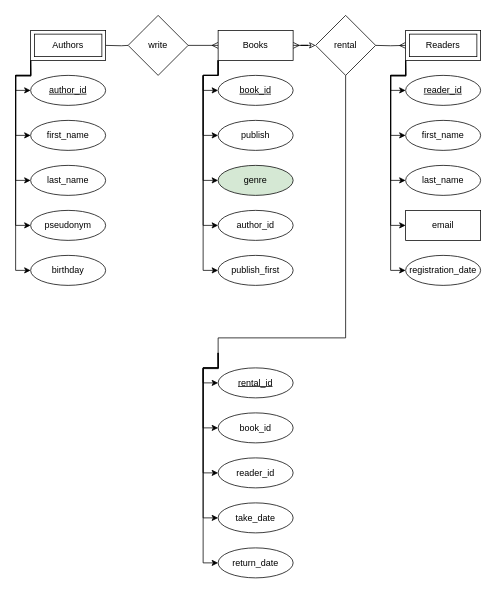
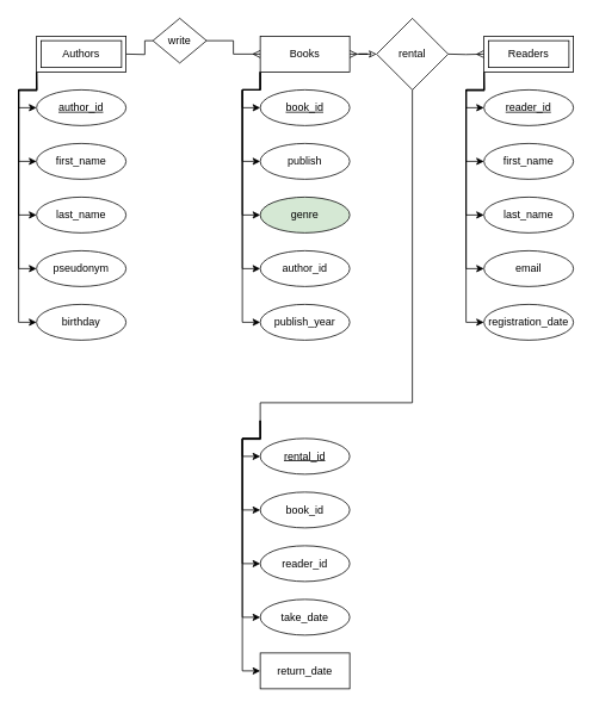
  <mxCell id="0" />
  <mxCell id="1" parent="0" />
  <mxCell id="2" style="edgeStyle=orthogonalEdgeStyle;rounded=0;orthogonalLoop=1;jettySize=auto;html=1;exitX=0;exitY=1;exitDx=0;exitDy=0;entryX=0;entryY=0.5;entryDx=0;entryDy=0;" parent="1" source="9" target="10" edge="1"><mxGeometry relative="1" as="geometry" /></mxCell>
  <mxCell id="3" style="edgeStyle=orthogonalEdgeStyle;rounded=0;orthogonalLoop=1;jettySize=auto;html=1;exitX=0;exitY=1;exitDx=0;exitDy=0;entryX=0;entryY=0.5;entryDx=0;entryDy=0;" parent="1" source="9" target="11" edge="1"><mxGeometry relative="1" as="geometry"><Array as="points"><mxPoint x="290" y="100" /><mxPoint x="270" y="100" /><mxPoint x="270" y="180" /></Array></mxGeometry></mxCell>
  <mxCell id="4" style="edgeStyle=orthogonalEdgeStyle;rounded=0;orthogonalLoop=1;jettySize=auto;html=1;exitX=0;exitY=1;exitDx=0;exitDy=0;entryX=0;entryY=0.5;entryDx=0;entryDy=0;" parent="1" source="9" target="12" edge="1"><mxGeometry relative="1" as="geometry"><Array as="points"><mxPoint x="290" y="100" /><mxPoint x="270" y="100" /><mxPoint x="270" y="240" /></Array></mxGeometry></mxCell>
  <mxCell id="5" style="edgeStyle=orthogonalEdgeStyle;rounded=0;orthogonalLoop=1;jettySize=auto;html=1;exitX=0;exitY=1;exitDx=0;exitDy=0;entryX=0;entryY=0.5;entryDx=0;entryDy=0;" parent="1" source="9" target="13" edge="1"><mxGeometry relative="1" as="geometry"><Array as="points"><mxPoint x="290" y="100" /><mxPoint x="270" y="100" /><mxPoint x="270" y="300" /></Array></mxGeometry></mxCell>
  <mxCell id="6" style="edgeStyle=orthogonalEdgeStyle;rounded=0;orthogonalLoop=1;jettySize=auto;html=1;exitX=0;exitY=1;exitDx=0;exitDy=0;entryX=0;entryY=0.5;entryDx=0;entryDy=0;" parent="1" source="9" target="14" edge="1"><mxGeometry relative="1" as="geometry"><Array as="points"><mxPoint x="290" y="100" /><mxPoint x="270" y="100" /><mxPoint x="270" y="360" /></Array></mxGeometry></mxCell>
  <mxCell id="7" style="edgeStyle=orthogonalEdgeStyle;rounded=0;orthogonalLoop=1;jettySize=auto;html=1;exitX=0;exitY=0.5;exitDx=0;exitDy=0;entryX=1;entryY=0.5;entryDx=0;entryDy=0;endArrow=none;endFill=0;startArrow=ERmany;startFill=0;" parent="1" source="9" target="37" edge="1"><mxGeometry relative="1" as="geometry" /></mxCell>
  <mxCell id="8" value="" style="edgeStyle=orthogonalEdgeStyle;rounded=0;orthogonalLoop=1;jettySize=auto;html=1;endArrow=classic;endFill=0;startArrow=ERmany;startFill=0;" parent="1" source="9" target="38" edge="1"><mxGeometry relative="1" as="geometry" /></mxCell>
  <mxCell id="9" value="Books" style="whiteSpace=wrap;html=1;align=center;" parent="1" vertex="1"><mxGeometry x="290" y="40" width="100" height="40" as="geometry" /></mxCell>
  <mxCell id="10" value="book_id" style="ellipse;whiteSpace=wrap;html=1;align=center;fontStyle=4;" parent="1" vertex="1"><mxGeometry x="290" y="100" width="100" height="40" as="geometry" /></mxCell>
  <mxCell id="11" value="publish" style="ellipse;whiteSpace=wrap;html=1;align=center;" parent="1" vertex="1"><mxGeometry x="290" y="160" width="100" height="40" as="geometry" /></mxCell>
  <mxCell id="12" value="genre" style="ellipse;whiteSpace=wrap;html=1;align=center;fillColor=#d5e8d4;" parent="1" vertex="1"><mxGeometry x="290" y="220" width="100" height="40" as="geometry" /></mxCell>
  <mxCell id="13" value="author_id" style="ellipse;whiteSpace=wrap;html=1;align=center;" parent="1" vertex="1"><mxGeometry x="290" y="280" width="100" height="40" as="geometry" /></mxCell>
- <mxCell id="14" value="publish_first" style="ellipse;whiteSpace=wrap;html=1;align=center;" parent="1" vertex="1"><mxGeometry x="290" y="340" width="100" height="40" as="geometry" /></mxCell>
+ <mxCell id="14" value="publish_year" style="ellipse;whiteSpace=wrap;html=1;align=center;" parent="1" vertex="1"><mxGeometry x="290" y="340" width="100" height="40" as="geometry" /></mxCell>
  <mxCell id="15" style="edgeStyle=orthogonalEdgeStyle;rounded=0;orthogonalLoop=1;jettySize=auto;html=1;exitX=0;exitY=1;exitDx=0;exitDy=0;entryX=0;entryY=0.5;entryDx=0;entryDy=0;" parent="1" target="20" edge="1"><mxGeometry relative="1" as="geometry"><mxPoint x="40" y="80" as="sourcePoint" /></mxGeometry></mxCell>
  <mxCell id="16" style="edgeStyle=orthogonalEdgeStyle;rounded=0;orthogonalLoop=1;jettySize=auto;html=1;exitX=0;exitY=1;exitDx=0;exitDy=0;entryX=0;entryY=0.5;entryDx=0;entryDy=0;" parent="1" target="21" edge="1"><mxGeometry relative="1" as="geometry"><Array as="points"><mxPoint x="40" y="100" /><mxPoint x="20" y="100" /><mxPoint x="20" y="180" /></Array><mxPoint x="40" y="80" as="sourcePoint" /></mxGeometry></mxCell>
  <mxCell id="17" style="edgeStyle=orthogonalEdgeStyle;rounded=0;orthogonalLoop=1;jettySize=auto;html=1;exitX=0;exitY=1;exitDx=0;exitDy=0;entryX=0;entryY=0.5;entryDx=0;entryDy=0;" parent="1" target="22" edge="1"><mxGeometry relative="1" as="geometry"><Array as="points"><mxPoint x="40" y="100" /><mxPoint x="20" y="100" /><mxPoint x="20" y="240" /></Array><mxPoint x="40" y="80" as="sourcePoint" /></mxGeometry></mxCell>
  <mxCell id="18" style="edgeStyle=orthogonalEdgeStyle;rounded=0;orthogonalLoop=1;jettySize=auto;html=1;exitX=0;exitY=1;exitDx=0;exitDy=0;entryX=0;entryY=0.5;entryDx=0;entryDy=0;" parent="1" target="23" edge="1"><mxGeometry relative="1" as="geometry"><Array as="points"><mxPoint x="40" y="100" /><mxPoint x="20" y="100" /><mxPoint x="20" y="300" /></Array><mxPoint x="40" y="80" as="sourcePoint" /></mxGeometry></mxCell>
  <mxCell id="19" style="edgeStyle=orthogonalEdgeStyle;rounded=0;orthogonalLoop=1;jettySize=auto;html=1;exitX=0;exitY=1;exitDx=0;exitDy=0;entryX=0;entryY=0.5;entryDx=0;entryDy=0;" parent="1" target="24" edge="1"><mxGeometry relative="1" as="geometry"><Array as="points"><mxPoint x="40" y="100" /><mxPoint x="20" y="100" /><mxPoint x="20" y="360" /></Array><mxPoint x="40" y="80" as="sourcePoint" /></mxGeometry></mxCell>
  <mxCell id="20" value="author_id" style="ellipse;whiteSpace=wrap;html=1;align=center;fontStyle=4;" parent="1" vertex="1"><mxGeometry x="40" y="100" width="100" height="40" as="geometry" /></mxCell>
  <mxCell id="21" value="first_name" style="ellipse;whiteSpace=wrap;html=1;align=center;" parent="1" vertex="1"><mxGeometry x="40" y="160" width="100" height="40" as="geometry" /></mxCell>
  <mxCell id="22" value="last_name" style="ellipse;whiteSpace=wrap;html=1;align=center;" parent="1" vertex="1"><mxGeometry x="40" y="220" width="100" height="40" as="geometry" /></mxCell>
  <mxCell id="23" value="pseudonym" style="ellipse;whiteSpace=wrap;html=1;align=center;" parent="1" vertex="1"><mxGeometry x="40" y="280" width="100" height="40" as="geometry" /></mxCell>
  <mxCell id="24" value="birthday" style="ellipse;whiteSpace=wrap;html=1;align=center;" parent="1" vertex="1"><mxGeometry x="40" y="340" width="100" height="40" as="geometry" /></mxCell>
  <mxCell id="25" style="edgeStyle=orthogonalEdgeStyle;rounded=0;orthogonalLoop=1;jettySize=auto;html=1;exitX=0;exitY=1;exitDx=0;exitDy=0;entryX=0;entryY=0.5;entryDx=0;entryDy=0;" parent="1" target="30" edge="1"><mxGeometry relative="1" as="geometry"><mxPoint x="540" y="80" as="sourcePoint" /></mxGeometry></mxCell>
  <mxCell id="26" style="edgeStyle=orthogonalEdgeStyle;rounded=0;orthogonalLoop=1;jettySize=auto;html=1;exitX=0;exitY=1;exitDx=0;exitDy=0;entryX=0;entryY=0.5;entryDx=0;entryDy=0;" parent="1" target="31" edge="1"><mxGeometry relative="1" as="geometry"><Array as="points"><mxPoint x="540" y="100" /><mxPoint x="520" y="100" /><mxPoint x="520" y="180" /></Array><mxPoint x="540" y="80" as="sourcePoint" /></mxGeometry></mxCell>
  <mxCell id="27" style="edgeStyle=orthogonalEdgeStyle;rounded=0;orthogonalLoop=1;jettySize=auto;html=1;exitX=0;exitY=1;exitDx=0;exitDy=0;entryX=0;entryY=0.5;entryDx=0;entryDy=0;" parent="1" target="32" edge="1"><mxGeometry relative="1" as="geometry"><Array as="points"><mxPoint x="540" y="100" /><mxPoint x="520" y="100" /><mxPoint x="520" y="240" /></Array><mxPoint x="540" y="80" as="sourcePoint" /></mxGeometry></mxCell>
  <mxCell id="28" style="edgeStyle=orthogonalEdgeStyle;rounded=0;orthogonalLoop=1;jettySize=auto;html=1;exitX=0;exitY=1;exitDx=0;exitDy=0;entryX=0;entryY=0.5;entryDx=0;entryDy=0;" parent="1" target="33" edge="1"><mxGeometry relative="1" as="geometry"><Array as="points"><mxPoint x="540" y="100" /><mxPoint x="520" y="100" /><mxPoint x="520" y="300" /></Array><mxPoint x="540" y="80" as="sourcePoint" /></mxGeometry></mxCell>
  <mxCell id="29" style="edgeStyle=orthogonalEdgeStyle;rounded=0;orthogonalLoop=1;jettySize=auto;html=1;exitX=0;exitY=1;exitDx=0;exitDy=0;entryX=0;entryY=0.5;entryDx=0;entryDy=0;" parent="1" target="34" edge="1"><mxGeometry relative="1" as="geometry"><Array as="points"><mxPoint x="540" y="100" /><mxPoint x="520" y="100" /><mxPoint x="520" y="360" /></Array><mxPoint x="540" y="80" as="sourcePoint" /></mxGeometry></mxCell>
  <mxCell id="30" value="reader_id" style="ellipse;whiteSpace=wrap;html=1;align=center;fontStyle=4;" parent="1" vertex="1"><mxGeometry x="540" y="100" width="100" height="40" as="geometry" /></mxCell>
  <mxCell id="31" value="first_name" style="ellipse;whiteSpace=wrap;html=1;align=center;" parent="1" vertex="1"><mxGeometry x="540" y="160" width="100" height="40" as="geometry" /></mxCell>
  <mxCell id="32" value="last_name" style="ellipse;whiteSpace=wrap;html=1;align=center;" parent="1" vertex="1"><mxGeometry x="540" y="220" width="100" height="40" as="geometry" /></mxCell>
- <mxCell id="33" value="email" style="whiteSpace=wrap;html=1;align=center;rounded=0;" parent="1" vertex="1"><mxGeometry x="540" y="280" width="100" height="40" as="geometry" /></mxCell>
+ <mxCell id="33" value="email" style="ellipse;whiteSpace=wrap;html=1;align=center;" parent="1" vertex="1"><mxGeometry x="540" y="280" width="100" height="40" as="geometry" /></mxCell>
  <mxCell id="34" value="registration_date" style="ellipse;whiteSpace=wrap;html=1;align=center;" parent="1" vertex="1"><mxGeometry x="540" y="340" width="100" height="40" as="geometry" /></mxCell>
  <mxCell id="35" value="" style="edgeStyle=orthogonalEdgeStyle;rounded=0;orthogonalLoop=1;jettySize=auto;html=1;endArrow=none;endFill=0;" parent="1" target="37" edge="1"><mxGeometry relative="1" as="geometry"><mxPoint x="140" y="60" as="sourcePoint" /></mxGeometry></mxCell>
  <mxCell id="36" style="edgeStyle=orthogonalEdgeStyle;rounded=0;orthogonalLoop=1;jettySize=auto;html=1;exitX=0;exitY=0.5;exitDx=0;exitDy=0;endArrow=none;endFill=0;startArrow=ERmany;startFill=0;" parent="1" target="38" edge="1"><mxGeometry relative="1" as="geometry"><mxPoint x="540" y="60" as="sourcePoint" /></mxGeometry></mxCell>
- <mxCell id="37" value="write" style="rhombus;whiteSpace=wrap;html=1;rounded=1;arcSize=0;" parent="1" vertex="1"><mxGeometry x="170" y="20" width="80" height="80" as="geometry" /></mxCell>
+ <mxCell id="37" value="write" style="rhombus;whiteSpace=wrap;html=1;rounded=1;arcSize=0;" parent="1" vertex="1"><mxGeometry x="170" y="20" width="60" height="50" as="geometry" /></mxCell>
  <mxCell id="38" value="rental" style="rhombus;whiteSpace=wrap;html=1;" parent="1" vertex="1"><mxGeometry x="420" y="20" width="80" height="80" as="geometry" /></mxCell>
  <mxCell id="39" style="edgeStyle=orthogonalEdgeStyle;rounded=0;orthogonalLoop=1;jettySize=auto;html=1;exitX=0;exitY=1;exitDx=0;exitDy=0;entryX=0;entryY=0.5;entryDx=0;entryDy=0;" parent="1" target="43" edge="1"><mxGeometry relative="1" as="geometry"><mxPoint x="290" y="470" as="sourcePoint" /></mxGeometry></mxCell>
  <mxCell id="40" style="edgeStyle=orthogonalEdgeStyle;rounded=0;orthogonalLoop=1;jettySize=auto;html=1;exitX=0;exitY=1;exitDx=0;exitDy=0;entryX=0;entryY=0.5;entryDx=0;entryDy=0;" parent="1" target="44" edge="1"><mxGeometry relative="1" as="geometry"><Array as="points"><mxPoint x="290" y="490" /><mxPoint x="270" y="490" /><mxPoint x="270" y="570" /></Array><mxPoint x="290" y="470" as="sourcePoint" /></mxGeometry></mxCell>
  <mxCell id="41" style="edgeStyle=orthogonalEdgeStyle;rounded=0;orthogonalLoop=1;jettySize=auto;html=1;exitX=0;exitY=1;exitDx=0;exitDy=0;entryX=0;entryY=0.5;entryDx=0;entryDy=0;" parent="1" target="45" edge="1"><mxGeometry relative="1" as="geometry"><Array as="points"><mxPoint x="290" y="490" /><mxPoint x="270" y="490" /><mxPoint x="270" y="630" /></Array><mxPoint x="290" y="470" as="sourcePoint" /></mxGeometry></mxCell>
  <mxCell id="42" style="edgeStyle=orthogonalEdgeStyle;rounded=0;orthogonalLoop=1;jettySize=auto;html=1;exitX=0;exitY=1;exitDx=0;exitDy=0;entryX=0;entryY=0.5;entryDx=0;entryDy=0;" parent="1" target="46" edge="1"><mxGeometry relative="1" as="geometry"><Array as="points"><mxPoint x="290" y="490" /><mxPoint x="270" y="490" /><mxPoint x="270" y="690" /></Array><mxPoint x="290" y="470" as="sourcePoint" /></mxGeometry></mxCell>
  <mxCell id="43" value="rental_id" style="ellipse;whiteSpace=wrap;html=1;align=center;fontStyle=4;" parent="1" vertex="1"><mxGeometry x="290" y="490" width="100" height="40" as="geometry" /></mxCell>
  <mxCell id="44" value="book_id" style="ellipse;whiteSpace=wrap;html=1;align=center;" parent="1" vertex="1"><mxGeometry x="290" y="550" width="100" height="40" as="geometry" /></mxCell>
  <mxCell id="45" value="reader_id" style="ellipse;whiteSpace=wrap;html=1;align=center;" parent="1" vertex="1"><mxGeometry x="290" y="610" width="100" height="40" as="geometry" /></mxCell>
  <mxCell id="46" value="take_date" style="ellipse;whiteSpace=wrap;html=1;align=center;" parent="1" vertex="1"><mxGeometry x="290" y="670" width="100" height="40" as="geometry" /></mxCell>
  <mxCell id="47" style="edgeStyle=orthogonalEdgeStyle;rounded=0;orthogonalLoop=1;jettySize=auto;html=1;exitX=0;exitY=1;exitDx=0;exitDy=0;entryX=0;entryY=0.5;entryDx=0;entryDy=0;" parent="1" target="48" edge="1"><mxGeometry relative="1" as="geometry"><mxPoint x="290" y="470" as="sourcePoint" /><Array as="points"><mxPoint x="290" y="490" /><mxPoint x="270" y="490" /><mxPoint x="270" y="750" /></Array></mxGeometry></mxCell>
- <mxCell id="48" value="return_date" style="ellipse;whiteSpace=wrap;html=1;align=center;" parent="1" vertex="1"><mxGeometry x="290" y="730" width="100" height="40" as="geometry" /></mxCell>
+ <mxCell id="48" value="return_date" style="whiteSpace=wrap;html=1;align=center;rounded=0;" parent="1" vertex="1"><mxGeometry x="290" y="730" width="100" height="40" as="geometry" /></mxCell>
  <mxCell id="49" value="Authors" style="shape=ext;margin=3;double=1;whiteSpace=wrap;html=1;align=center;" parent="1" vertex="1"><mxGeometry x="40" y="40" width="100" height="40" as="geometry" /></mxCell>
  <mxCell id="50" value="Readers" style="shape=ext;margin=3;double=1;whiteSpace=wrap;html=1;align=center;" parent="1" vertex="1"><mxGeometry x="540" y="40" width="100" height="40" as="geometry" /></mxCell>
  <mxCell id="51" value="" style="endArrow=none;html=1;rounded=0;entryX=0.5;entryY=1;entryDx=0;entryDy=0;" parent="1" target="38" edge="1"><mxGeometry width="50" height="50" relative="1" as="geometry"><mxPoint x="290" y="470" as="sourcePoint" /><mxPoint x="420" y="400" as="targetPoint" /><Array as="points"><mxPoint x="290" y="450" /><mxPoint x="460" y="450" /></Array></mxGeometry></mxCell>
